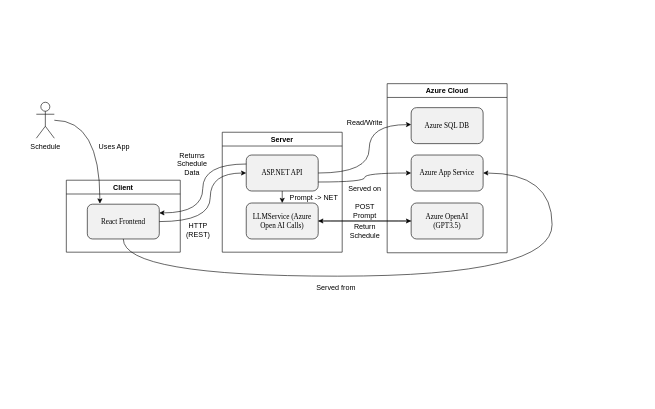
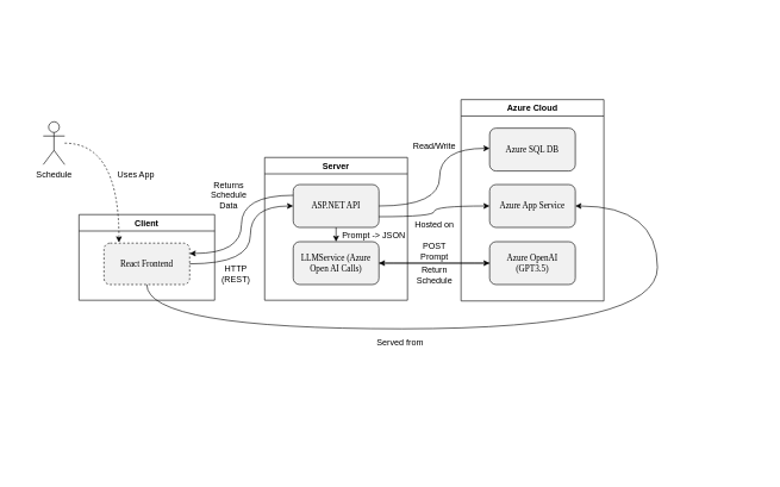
  <mxCell id="0" />
  <mxCell id="1" parent="0" />
  <mxCell id="2" value="" style="rounded=0;whiteSpace=wrap;html=1;strokeColor=#FFFFFF;movable=1;resizable=1;rotatable=1;deletable=1;editable=1;locked=0;connectable=1;" vertex="1" parent="1"><mxGeometry x="20" y="20" width="1050" height="640" as="geometry" /></mxCell>
  <mxCell id="3" value="Schedule" style="shape=umlActor;verticalLabelPosition=bottom;verticalAlign=top;html=1;outlineConnect=0;" vertex="1" parent="1"><mxGeometry x="60" y="170" width="30" height="60" as="geometry" /></mxCell>
  <mxCell id="4" value="Client" style="swimlane;whiteSpace=wrap;html=1;startSize=23;" vertex="1" parent="1"><mxGeometry x="110" y="300" width="190" height="120" as="geometry"><mxRectangle x="-1810" y="160" width="70" height="30" as="alternateBounds" /></mxGeometry></mxCell>
- <mxCell id="5" value="&lt;font face=&quot;Verdana&quot;&gt;React Frontend&lt;/font&gt;" style="rounded=1;whiteSpace=wrap;html=1;fillColor=#F1F1F1;" vertex="1" parent="1"><mxGeometry x="145" y="340" width="120" height="58" as="geometry" /></mxCell>
+ <mxCell id="5" value="&lt;font face=&quot;Verdana&quot;&gt;React Frontend&lt;/font&gt;" style="rounded=1;whiteSpace=wrap;html=1;fillColor=#F1F1F1;dashed=1;" vertex="1" parent="1"><mxGeometry x="145" y="340" width="120" height="58" as="geometry" /></mxCell>
  <mxCell id="6" value="Server" style="swimlane;whiteSpace=wrap;html=1;startSize=23;" vertex="1" parent="1"><mxGeometry x="370" y="220" width="200" height="200" as="geometry"><mxRectangle x="-1810" y="160" width="70" height="30" as="alternateBounds" /></mxGeometry></mxCell>
  <mxCell id="7" value="&lt;font face=&quot;Verdana&quot;&gt;ASP.NET API&lt;/font&gt;" style="rounded=1;whiteSpace=wrap;html=1;fillColor=#F1F1F1;" vertex="1" parent="1"><mxGeometry x="410" y="258" width="120" height="60" as="geometry" /></mxCell>
- <mxCell id="8" value="" style="endArrow=classic;html=1;rounded=0;edgeStyle=orthogonalEdgeStyle;curved=1;entryX=0.175;entryY=-0.017;entryDx=0;entryDy=0;entryPerimeter=0;" edge="1" parent="1" source="3" target="5"><mxGeometry width="50" height="50" relative="1" as="geometry"><mxPoint x="730" y="580" as="sourcePoint" /><mxPoint x="340" y="30" as="targetPoint" /></mxGeometry></mxCell>
+ <mxCell id="8" value="" style="endArrow=classic;html=1;rounded=0;edgeStyle=orthogonalEdgeStyle;curved=1;entryX=0.175;entryY=-0.017;entryDx=0;entryDy=0;entryPerimeter=0;dashed=1;" edge="1" parent="1" source="3" target="5"><mxGeometry width="50" height="50" relative="1" as="geometry"><mxPoint x="730" y="580" as="sourcePoint" /><mxPoint x="340" y="30" as="targetPoint" /></mxGeometry></mxCell>
  <mxCell id="9" value="&lt;font face=&quot;Verdana&quot;&gt;LLMService (Azure Open AI Calls)&lt;/font&gt;" style="rounded=1;whiteSpace=wrap;html=1;fillColor=#F1F1F1;" vertex="1" parent="1"><mxGeometry x="410" y="338" width="120" height="60" as="geometry" /></mxCell>
  <mxCell id="10" value="Azure Cloud" style="swimlane;whiteSpace=wrap;html=1;startSize=23;" vertex="1" parent="1"><mxGeometry x="645" y="139" width="200" height="282" as="geometry"><mxRectangle x="-1810" y="160" width="70" height="30" as="alternateBounds" /></mxGeometry></mxCell>
  <mxCell id="11" value="&lt;font face=&quot;Verdana&quot;&gt;Azure SQL DB&lt;/font&gt;" style="rounded=1;whiteSpace=wrap;html=1;fillColor=#F1F1F1;" vertex="1" parent="1"><mxGeometry x="685" y="179" width="120" height="60" as="geometry" /></mxCell>
  <mxCell id="12" value="&lt;font face=&quot;Verdana&quot;&gt;Azure App Service&lt;/font&gt;" style="rounded=1;whiteSpace=wrap;html=1;fillColor=#F1F1F1;" vertex="1" parent="1"><mxGeometry x="685" y="258" width="120" height="60" as="geometry" /></mxCell>
  <mxCell id="13" value="" style="endArrow=classic;html=1;rounded=0;edgeStyle=orthogonalEdgeStyle;curved=1;entryX=0;entryY=0.5;entryDx=0;entryDy=0;exitX=1;exitY=0.5;exitDx=0;exitDy=0;" edge="1" parent="1" source="5" target="7"><mxGeometry width="50" height="50" relative="1" as="geometry"><mxPoint x="250" y="320" as="sourcePoint" /><mxPoint x="326" y="459" as="targetPoint" /><Array as="points"><mxPoint x="350" y="369" /><mxPoint x="350" y="288" /></Array></mxGeometry></mxCell>
  <mxCell id="14" value="" style="endArrow=classic;html=1;rounded=0;edgeStyle=orthogonalEdgeStyle;curved=1;entryX=1;entryY=0.25;entryDx=0;entryDy=0;exitX=0;exitY=0.25;exitDx=0;exitDy=0;" edge="1" parent="1" source="7" target="5"><mxGeometry width="50" height="50" relative="1" as="geometry"><mxPoint x="350" y="451" as="sourcePoint" /><mxPoint x="495" y="370" as="targetPoint" /></mxGeometry></mxCell>
  <mxCell id="15" value="Returns Schedule Data" style="text;html=1;align=center;verticalAlign=middle;whiteSpace=wrap;rounded=0;" vertex="1" parent="1"><mxGeometry x="290" y="258" width="60" height="30" as="geometry" /></mxCell>
  <mxCell id="16" value="HTTP (REST)" style="text;html=1;align=center;verticalAlign=middle;whiteSpace=wrap;rounded=0;" vertex="1" parent="1"><mxGeometry x="300" y="369" width="60" height="30" as="geometry" /></mxCell>
  <mxCell id="17" value="" style="endArrow=classic;html=1;rounded=0;exitX=0.5;exitY=1;exitDx=0;exitDy=0;entryX=0.5;entryY=0;entryDx=0;entryDy=0;" edge="1" parent="1" source="7" target="9"><mxGeometry width="50" height="50" relative="1" as="geometry"><mxPoint x="790" y="440" as="sourcePoint" /><mxPoint x="840" y="390" as="targetPoint" /></mxGeometry></mxCell>
  <mxCell id="18" value="Served from" style="text;html=1;align=center;verticalAlign=middle;whiteSpace=wrap;rounded=0;" vertex="1" parent="1"><mxGeometry x="505" y="465" width="110" height="30" as="geometry" /></mxCell>
- <mxCell id="19" value="Prompt -&amp;gt; NET" style="text;html=1;align=center;verticalAlign=middle;whiteSpace=wrap;rounded=0;" vertex="1" parent="1"><mxGeometry x="468" y="315" width="110" height="30" as="geometry" /></mxCell>
+ <mxCell id="19" value="Prompt -&amp;gt; JSON" style="text;html=1;align=center;verticalAlign=middle;whiteSpace=wrap;rounded=0;" vertex="1" parent="1"><mxGeometry x="468" y="315" width="110" height="30" as="geometry" /></mxCell>
  <mxCell id="20" value="" style="endArrow=classic;html=1;rounded=0;edgeStyle=orthogonalEdgeStyle;curved=1;entryX=0;entryY=0.471;entryDx=0;entryDy=0;entryPerimeter=0;" edge="1" parent="1" target="11"><mxGeometry width="50" height="50" relative="1" as="geometry"><mxPoint x="530" y="288" as="sourcePoint" /><mxPoint x="675" y="207" as="targetPoint" /><Array as="points"><mxPoint x="615" y="288" /><mxPoint x="615" y="207" /></Array></mxGeometry></mxCell>
  <mxCell id="21" value="" style="endArrow=classic;html=1;rounded=0;edgeStyle=orthogonalEdgeStyle;curved=1;entryX=0;entryY=0.5;entryDx=0;entryDy=0;exitX=1;exitY=0.75;exitDx=0;exitDy=0;" edge="1" parent="1" source="7" target="12"><mxGeometry width="50" height="50" relative="1" as="geometry"><mxPoint x="620" y="400" as="sourcePoint" /><mxPoint x="696" y="539" as="targetPoint" /></mxGeometry></mxCell>
- <mxCell id="22" value="Served on" style="text;html=1;align=center;verticalAlign=middle;whiteSpace=wrap;rounded=0;" vertex="1" parent="1"><mxGeometry x="578" y="300" width="60" height="30" as="geometry" /></mxCell>
+ <mxCell id="22" value="Hosted on" style="text;html=1;align=center;verticalAlign=middle;whiteSpace=wrap;rounded=0;" vertex="1" parent="1"><mxGeometry x="578" y="300" width="60" height="30" as="geometry" /></mxCell>
  <mxCell id="23" value="&lt;font face=&quot;Verdana&quot;&gt;Azure OpenAI (GPT3.5)&lt;/font&gt;" style="rounded=1;whiteSpace=wrap;html=1;fillColor=#F1F1F1;" vertex="1" parent="1"><mxGeometry x="685" y="338" width="120" height="60" as="geometry" /></mxCell>
  <mxCell id="24" value="" style="endArrow=classic;html=1;rounded=0;edgeStyle=orthogonalEdgeStyle;curved=1;entryX=1;entryY=0.5;entryDx=0;entryDy=0;exitX=0.5;exitY=1;exitDx=0;exitDy=0;" edge="1" parent="1" source="5" target="12"><mxGeometry width="50" height="50" relative="1" as="geometry"><mxPoint x="330" y="400" as="sourcePoint" /><mxPoint x="406" y="539" as="targetPoint" /><Array as="points"><mxPoint x="205" y="460" /><mxPoint x="920" y="460" /><mxPoint x="920" y="288" /></Array></mxGeometry></mxCell>
  <mxCell id="25" value="Read/Write" style="text;html=1;align=center;verticalAlign=middle;whiteSpace=wrap;rounded=0;" vertex="1" parent="1"><mxGeometry x="578" y="190" width="60" height="30" as="geometry" /></mxCell>
  <mxCell id="26" value="" style="endArrow=classic;html=1;rounded=0;edgeStyle=orthogonalEdgeStyle;curved=1;entryX=0;entryY=0.5;entryDx=0;entryDy=0;exitX=1;exitY=0.5;exitDx=0;exitDy=0;" edge="1" parent="1" source="9" target="23"><mxGeometry width="50" height="50" relative="1" as="geometry"><mxPoint x="540" y="315" as="sourcePoint" /><mxPoint x="695" y="300" as="targetPoint" /></mxGeometry></mxCell>
  <mxCell id="27" value="" style="endArrow=classic;html=1;rounded=0;edgeStyle=orthogonalEdgeStyle;curved=1;entryX=1;entryY=0.5;entryDx=0;entryDy=0;exitX=0;exitY=0.5;exitDx=0;exitDy=0;" edge="1" parent="1" source="23" target="9"><mxGeometry width="50" height="50" relative="1" as="geometry"><mxPoint x="720" y="380" as="sourcePoint" /><mxPoint x="875" y="380" as="targetPoint" /></mxGeometry></mxCell>
  <mxCell id="28" value="POST Prompt" style="text;html=1;align=center;verticalAlign=middle;whiteSpace=wrap;rounded=0;" vertex="1" parent="1"><mxGeometry x="578" y="336" width="60" height="30" as="geometry" /></mxCell>
  <mxCell id="29" value="Return Schedule" style="text;html=1;align=center;verticalAlign=middle;whiteSpace=wrap;rounded=0;" vertex="1" parent="1"><mxGeometry x="578" y="370" width="60" height="30" as="geometry" /></mxCell>
  <mxCell id="30" value="Uses App" style="text;html=1;align=center;verticalAlign=middle;whiteSpace=wrap;rounded=0;" vertex="1" parent="1"><mxGeometry x="160" y="230" width="60" height="30" as="geometry" /></mxCell>
